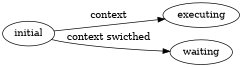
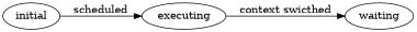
  digraph {
    rankdir=LR
    initial
    executing
    waiting
-   initial -> executing [label=context]
-   initial -> waiting [label="context swicthed"]
+   initial -> executing [label=scheduled]
+   executing -> waiting [label="context swicthed"]
  }
